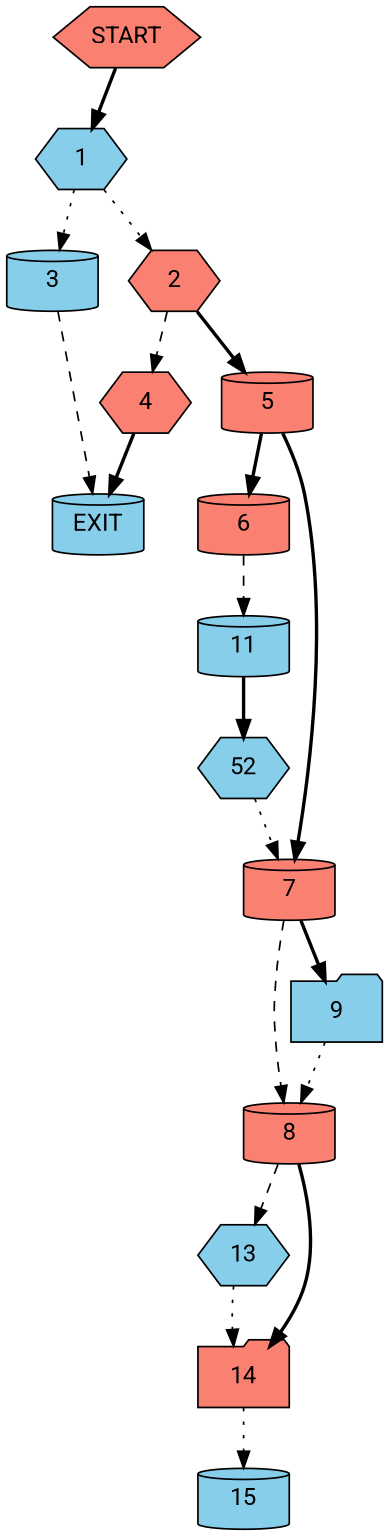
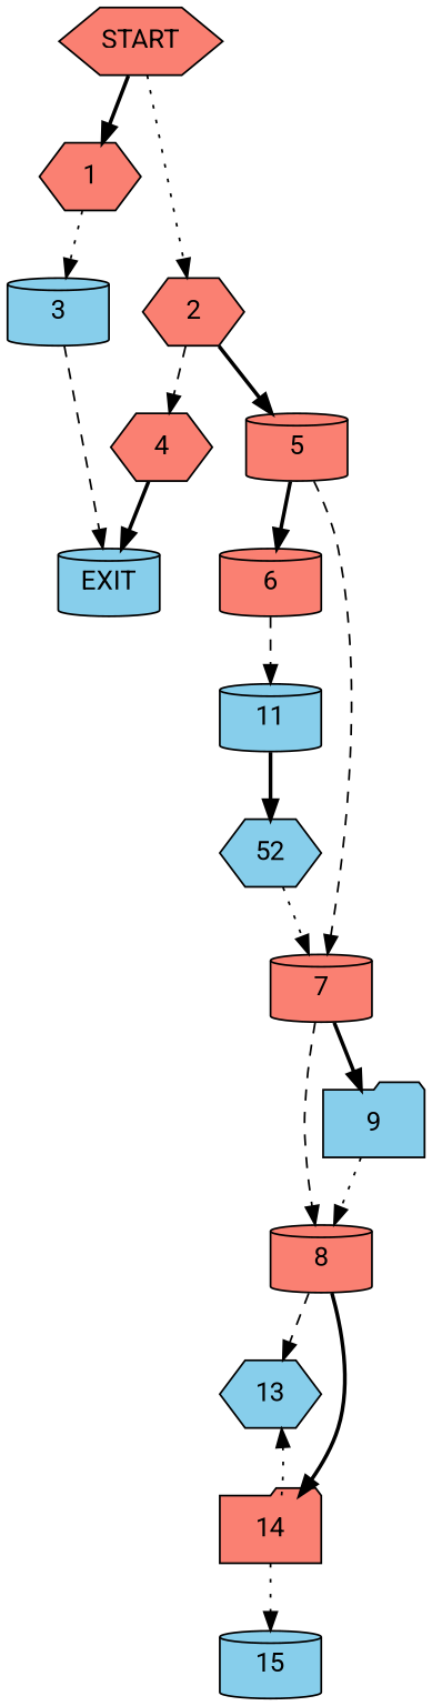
  digraph {
    fontname=Roboto
    node [fillcolor=salmon fontname=Roboto shape=cylinder style=filled]
    edge [fontname=Roboto style=bold]
    n1 [label=START shape=hexagon]
-   1 [fillcolor=skyblue shape=hexagon]
+   1 [shape=hexagon]
    2 [shape=hexagon]
    3 [fillcolor=skyblue]
    n5 [fillcolor=skyblue label=EXIT]
    4 [shape=hexagon]
    5
    6
    7
    11 [fillcolor=skyblue]
    8
    9 [fillcolor=skyblue shape=folder]
    n13 [fillcolor=skyblue label=52 shape=hexagon]
    13 [fillcolor=skyblue shape=hexagon]
    14 [shape=folder]
    15 [fillcolor=skyblue]
    n1 -> 1
-   1 -> 2 [style=dotted]
+   n1 -> 2 [style=dotted]
    1 -> 3 [style=dotted]
    2 -> 4 [style=dashed]
    2 -> 5
    3 -> n5 [style=dashed]
    4 -> n5
    5 -> 6
-   5 -> 7
+   5 -> 7 [style=dashed]
    6 -> 11 [style=dashed]
    7 -> 8 [style=dashed]
    7 -> 9
    11 -> n13
    8 -> 13 [style=dashed]
    8 -> 14
    9 -> 8 [style=dotted]
    n13 -> 7 [style=dotted]
-   13 -> 14 [style=dotted]
+   14 -> 13 [style=dotted]
    14 -> 15 [style=dotted]
  }
